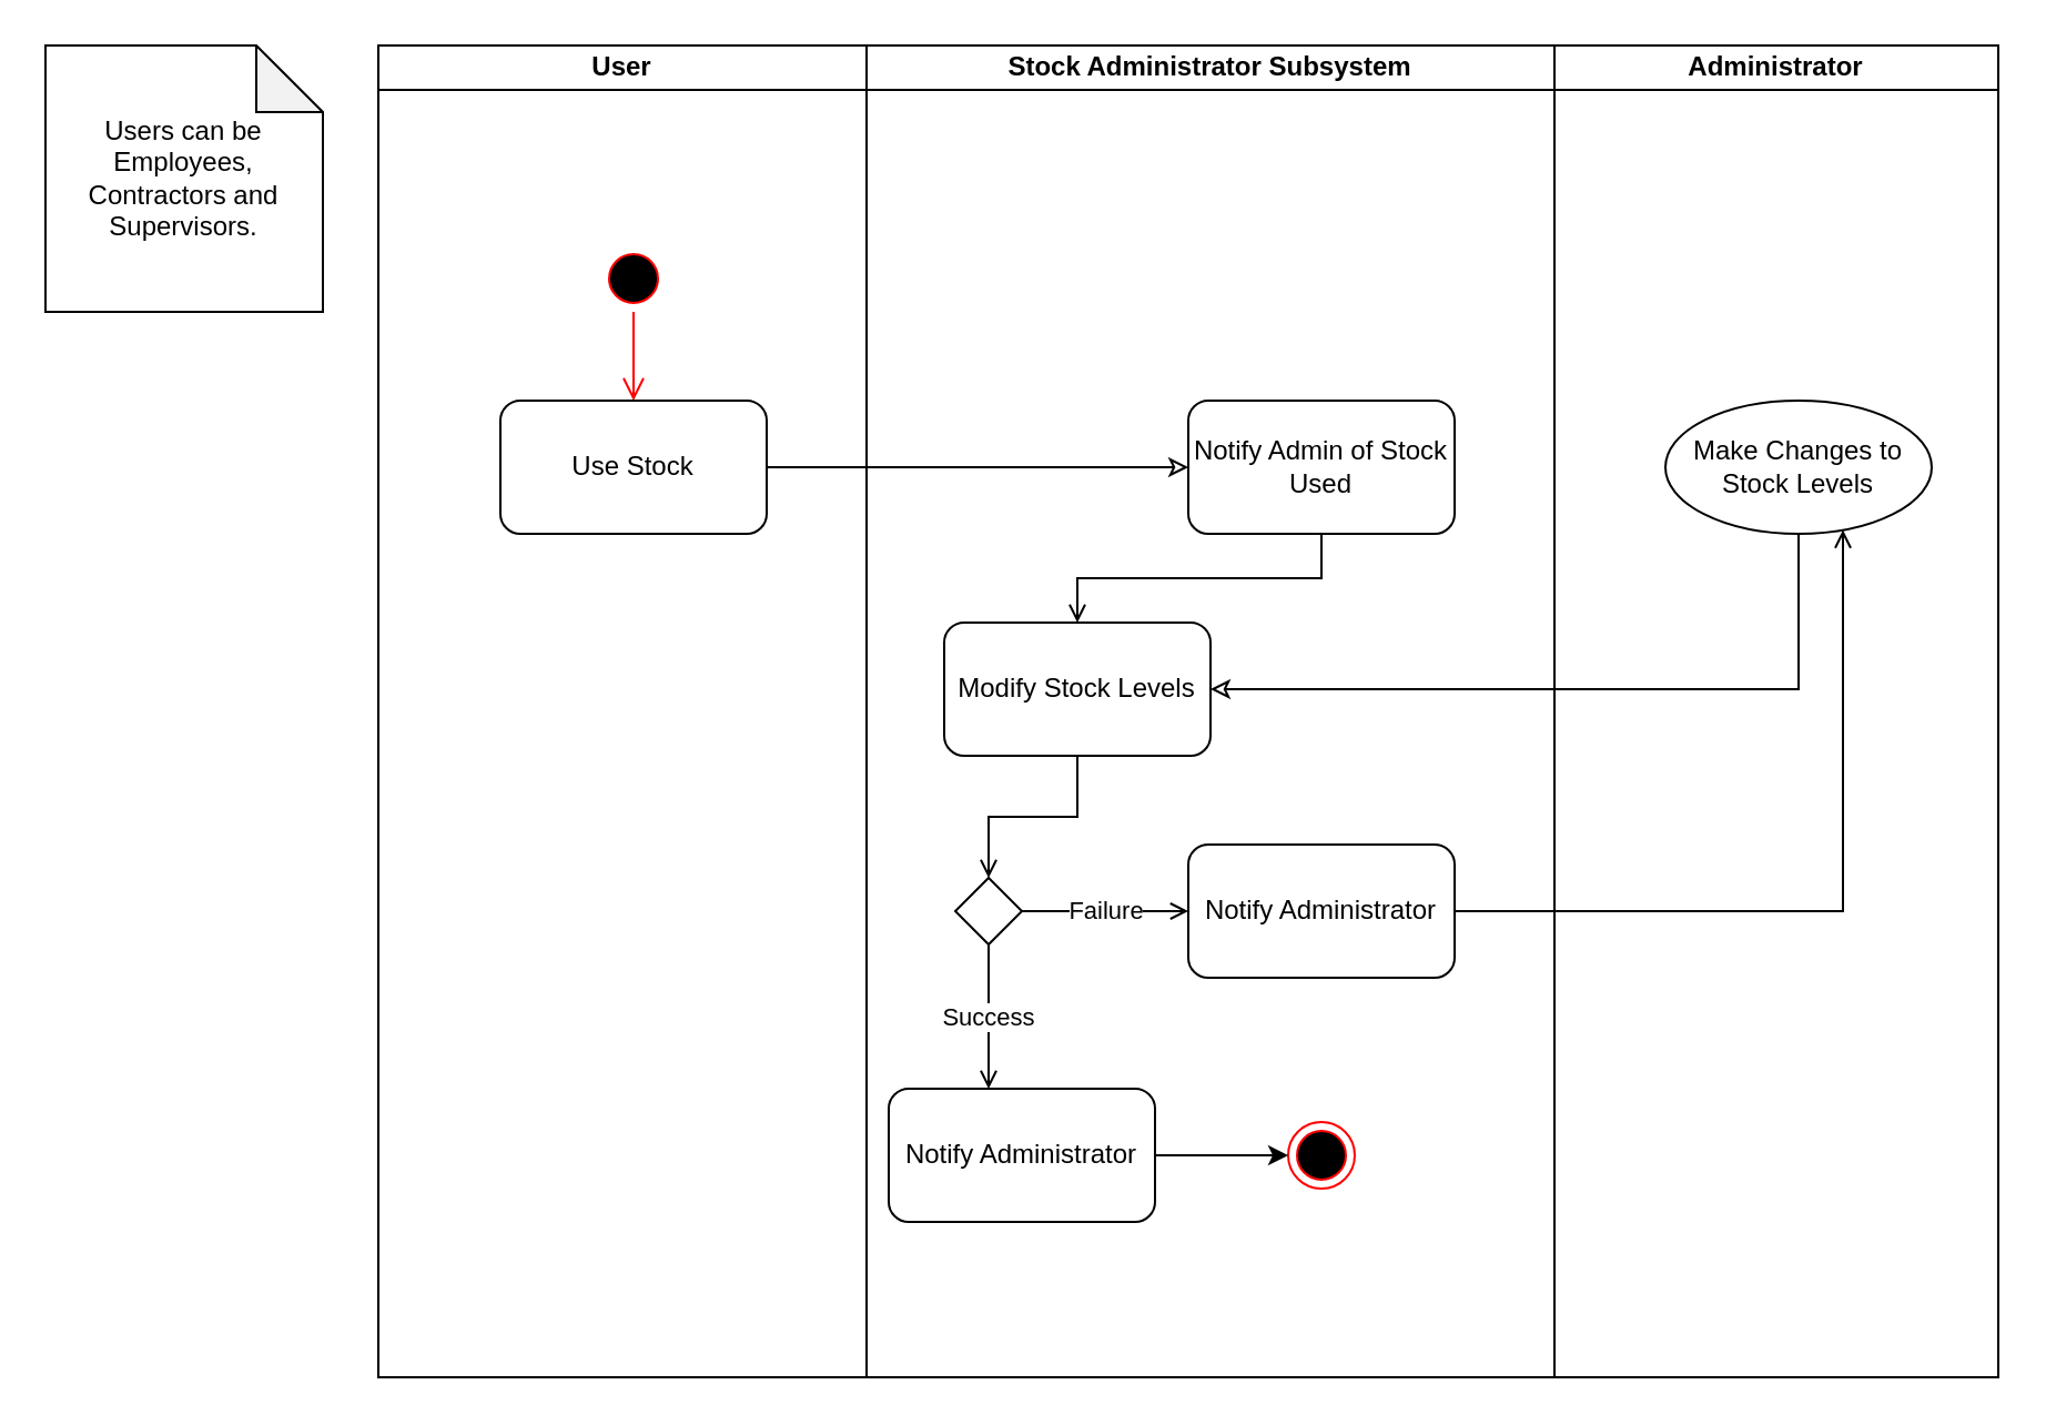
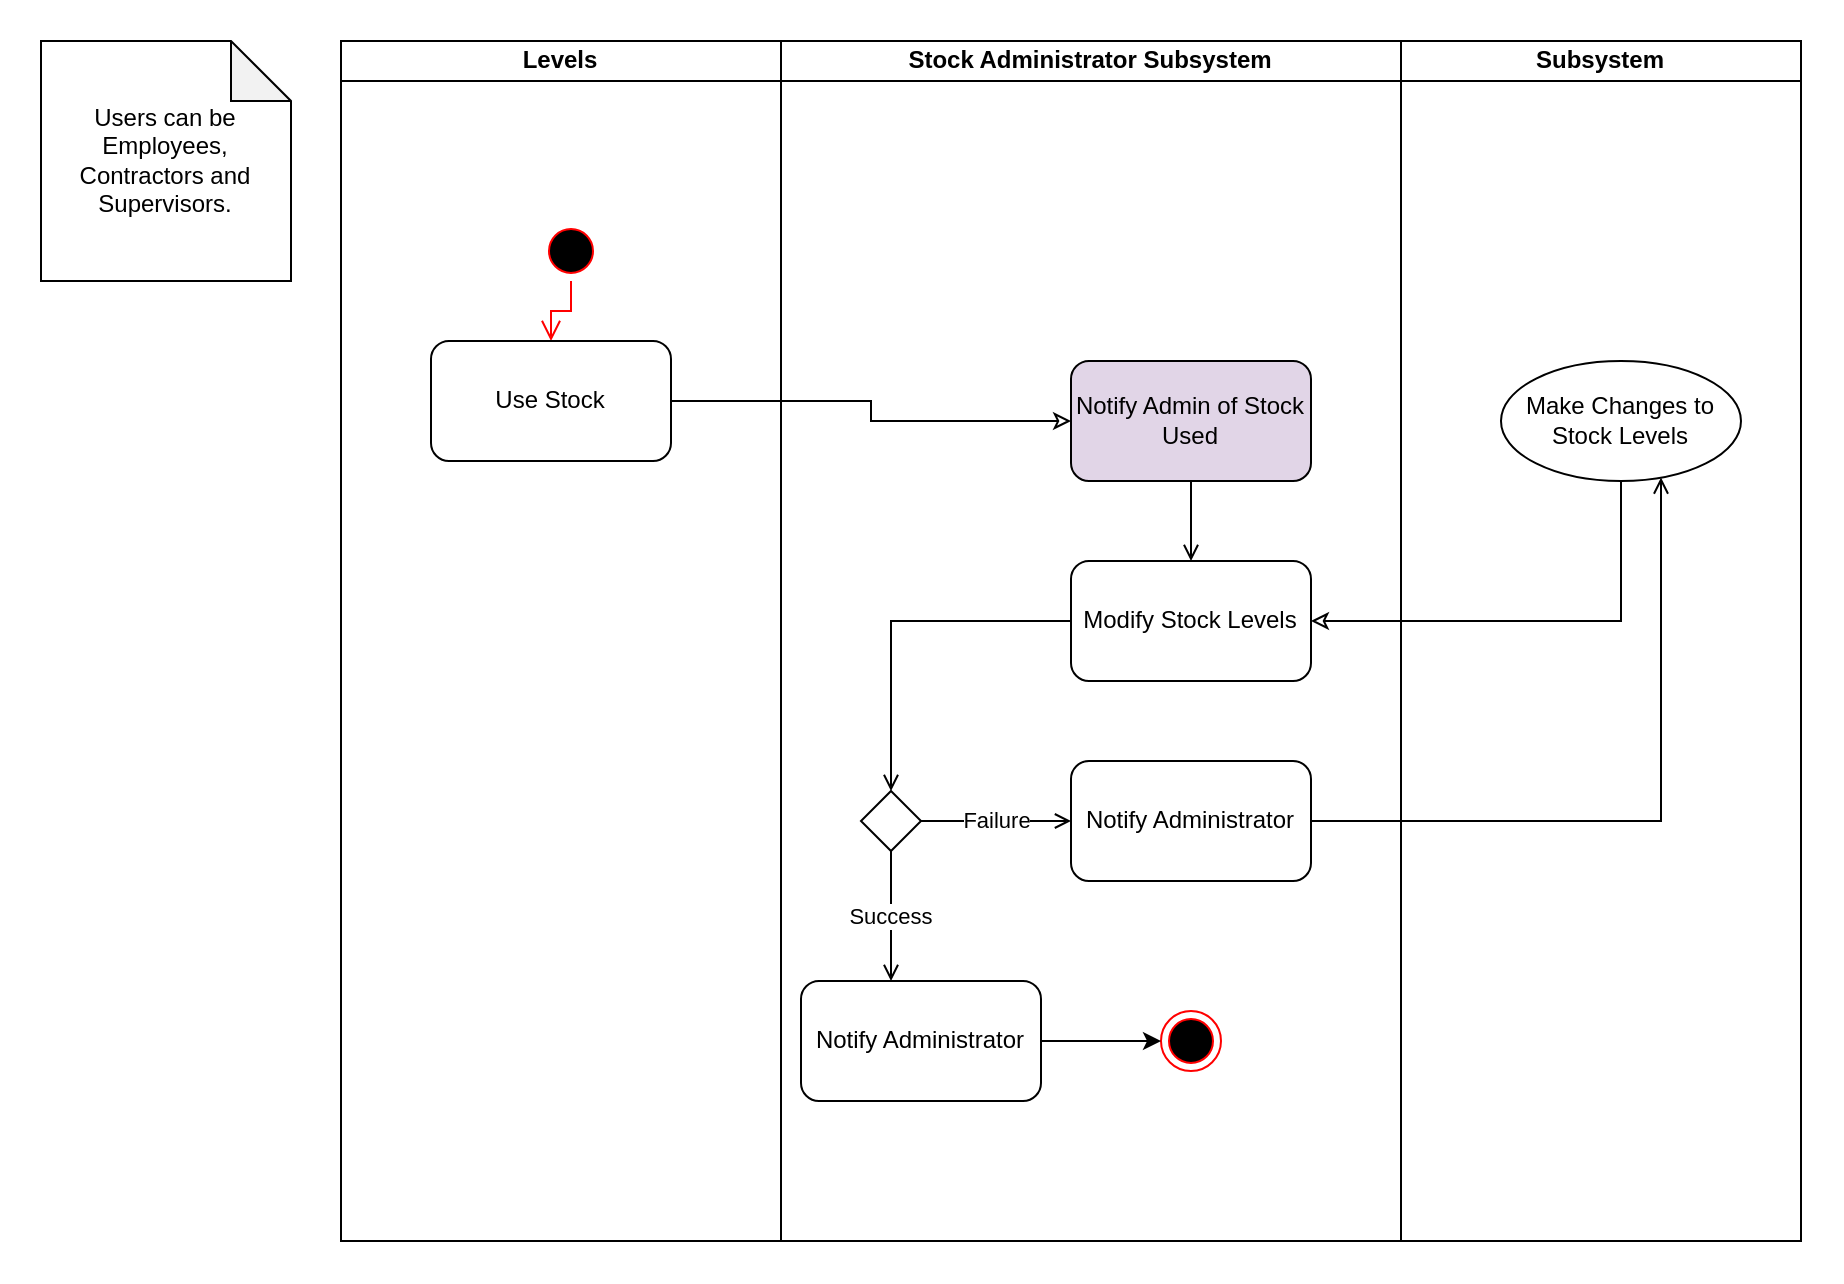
  <mxCell id="0" />
  <mxCell id="1" parent="0" />
- <mxCell id="2" value="User" style="swimlane;startSize=20;whiteSpace=wrap;html=1;" parent="1" vertex="1"><mxGeometry x="170" y="20" width="220" height="600" as="geometry" /></mxCell>
+ <mxCell id="2" value="Levels" style="swimlane;startSize=20;whiteSpace=wrap;html=1;" parent="1" vertex="1"><mxGeometry x="170" y="20" width="220" height="600" as="geometry" /></mxCell>
  <mxCell id="3" value="" style="ellipse;html=1;shape=startState;fillColor=#000000;strokeColor=#ff0000;" parent="2" vertex="1"><mxGeometry x="100" y="90" width="30" height="30" as="geometry" /></mxCell>
  <mxCell id="4" value="" style="edgeStyle=orthogonalEdgeStyle;html=1;verticalAlign=bottom;endArrow=open;endSize=8;strokeColor=#ff0000;rounded=0;entryX=0.5;entryY=0;entryDx=0;entryDy=0;" parent="2" source="3" target="5" edge="1"><mxGeometry relative="1" as="geometry"><mxPoint x="165" y="150" as="targetPoint" /><Array as="points" /></mxGeometry></mxCell>
- <mxCell id="5" value="Use Stock" style="rounded=1;whiteSpace=wrap;html=1;" parent="2" vertex="1"><mxGeometry x="55" y="160" width="120" height="60" as="geometry" /></mxCell>
- <mxCell id="6" value="Administrator" style="swimlane;startSize=20;whiteSpace=wrap;html=1;" parent="1" vertex="1"><mxGeometry x="700" y="20" width="200" height="600" as="geometry" /></mxCell>
+ <mxCell id="5" value="Use Stock" style="rounded=1;whiteSpace=wrap;html=1;" parent="2" vertex="1"><mxGeometry x="45" y="150" width="120" height="60" as="geometry" /></mxCell>
+ <mxCell id="6" value="Subsystem" style="swimlane;startSize=20;whiteSpace=wrap;html=1;" parent="1" vertex="1"><mxGeometry x="700" y="20" width="200" height="600" as="geometry" /></mxCell>
  <mxCell id="7" value="Make Changes to Stock Levels" style="ellipse;whiteSpace=wrap;html=1;" parent="6" vertex="1"><mxGeometry x="50" y="160" width="120" height="60" as="geometry" /></mxCell>
  <mxCell id="8" value="Stock Administrator Subsystem" style="swimlane;startSize=20;whiteSpace=wrap;html=1;" parent="1" vertex="1"><mxGeometry x="390" y="20" width="310" height="600" as="geometry" /></mxCell>
- <mxCell id="9" value="Notify Admin of Stock Used" style="rounded=1;whiteSpace=wrap;html=1;" parent="8" vertex="1"><mxGeometry x="145" y="160" width="120" height="60" as="geometry" /></mxCell>
+ <mxCell id="9" value="Notify Admin of Stock Used" style="rounded=1;whiteSpace=wrap;html=1;fillColor=#e1d5e7;" parent="8" vertex="1"><mxGeometry x="145" y="160" width="120" height="60" as="geometry" /></mxCell>
  <mxCell id="10" value="" style="ellipse;html=1;shape=endState;fillColor=#000000;strokeColor=#ff0000;" parent="8" vertex="1"><mxGeometry x="190" y="485" width="30" height="30" as="geometry" /></mxCell>
  <mxCell id="11" style="edgeStyle=orthogonalEdgeStyle;rounded=0;orthogonalLoop=1;jettySize=auto;html=1;entryX=0.5;entryY=0;entryDx=0;entryDy=0;endArrow=open;endFill=0;" parent="8" source="12" target="15" edge="1"><mxGeometry relative="1" as="geometry" /></mxCell>
- <mxCell id="12" value="Modify Stock Levels" style="rounded=1;whiteSpace=wrap;html=1;" parent="8" vertex="1"><mxGeometry x="35" y="260" width="120" height="60" as="geometry" /></mxCell>
+ <mxCell id="12" value="Modify Stock Levels" style="rounded=1;whiteSpace=wrap;html=1;" parent="8" vertex="1"><mxGeometry x="145" y="260" width="120" height="60" as="geometry" /></mxCell>
  <mxCell id="13" value="Notify Administrator" style="rounded=1;whiteSpace=wrap;html=1;" parent="8" vertex="1"><mxGeometry x="145" y="360" width="120" height="60" as="geometry" /></mxCell>
  <mxCell id="14" value="Failure" style="edgeStyle=orthogonalEdgeStyle;rounded=0;orthogonalLoop=1;jettySize=auto;html=1;endArrow=open;endFill=0;" parent="8" source="15" target="13" edge="1"><mxGeometry relative="1" as="geometry" /></mxCell>
  <mxCell id="15" value="" style="rhombus;" parent="8" vertex="1"><mxGeometry x="40" y="375" width="30" height="30" as="geometry" /></mxCell>
  <mxCell id="16" style="edgeStyle=orthogonalEdgeStyle;rounded=0;orthogonalLoop=1;jettySize=auto;html=1;entryX=0;entryY=0.5;entryDx=0;entryDy=0;" parent="8" source="17" target="10" edge="1"><mxGeometry relative="1" as="geometry" /></mxCell>
  <mxCell id="17" value="Notify Administrator" style="rounded=1;whiteSpace=wrap;html=1;" parent="8" vertex="1"><mxGeometry x="10" y="470" width="120" height="60" as="geometry" /></mxCell>
  <mxCell id="18" value="Success" style="edgeStyle=orthogonalEdgeStyle;rounded=0;orthogonalLoop=1;jettySize=auto;html=1;endArrow=open;endFill=0;" parent="8" source="15" target="17" edge="1"><mxGeometry relative="1" as="geometry"><mxPoint x="140" y="500" as="targetPoint" /><Array as="points"><mxPoint x="55" y="490" /></Array></mxGeometry></mxCell>
  <mxCell id="19" style="edgeStyle=orthogonalEdgeStyle;rounded=0;orthogonalLoop=1;jettySize=auto;html=1;endArrow=open;endFill=0;" parent="1" source="9" target="12" edge="1"><mxGeometry relative="1" as="geometry"><mxPoint x="780" y="210" as="targetPoint" /></mxGeometry></mxCell>
  <mxCell id="20" style="edgeStyle=orthogonalEdgeStyle;rounded=0;orthogonalLoop=1;jettySize=auto;html=1;entryX=0;entryY=0.5;entryDx=0;entryDy=0;endArrow=classic;endFill=0;" parent="1" source="5" target="9" edge="1"><mxGeometry relative="1" as="geometry" /></mxCell>
  <mxCell id="21" style="edgeStyle=orthogonalEdgeStyle;rounded=0;orthogonalLoop=1;jettySize=auto;html=1;entryX=1;entryY=0.5;entryDx=0;entryDy=0;endArrow=classic;endFill=0;" parent="1" source="7" target="12" edge="1"><mxGeometry relative="1" as="geometry"><Array as="points"><mxPoint x="810" y="310" /></Array></mxGeometry></mxCell>
  <mxCell id="22" style="edgeStyle=orthogonalEdgeStyle;rounded=0;orthogonalLoop=1;jettySize=auto;html=1;endArrow=open;endFill=0;" parent="1" source="13" target="7" edge="1"><mxGeometry relative="1" as="geometry"><Array as="points"><mxPoint x="830" y="410" /></Array></mxGeometry></mxCell>
  <mxCell id="23" value="Users can be Employees, Contractors and Supervisors." style="shape=note;whiteSpace=wrap;html=1;backgroundOutline=1;darkOpacity=0.05;" vertex="1" parent="1"><mxGeometry x="20" y="20" width="125" height="120" as="geometry" /></mxCell>
